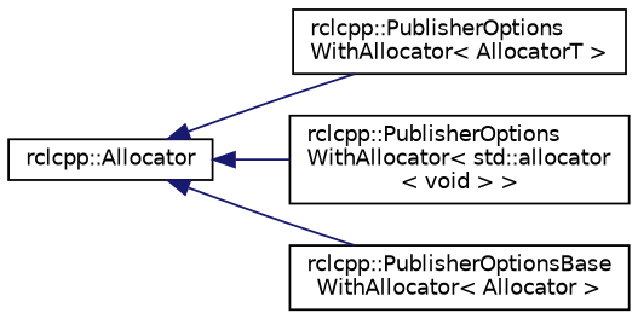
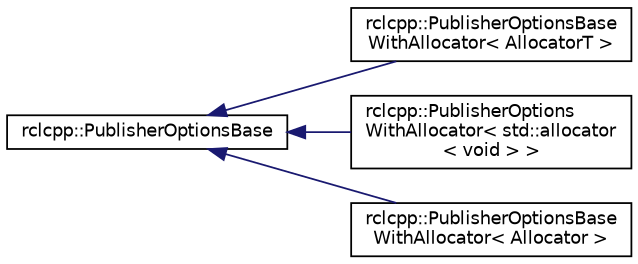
  digraph {
    rankdir=LR
    node [color=black fillcolor=white fontname=Helvetica fontsize=10 shape=record style=filled]
    edge [color=midnightblue dir=back fontname=Helvetica fontsize=10 labelfontname=Helvetica labelfontsize=10 style=solid]
-   n1 [height=0.2 label="rclcpp::Allocator" width=0.4]
-   n2 [height=0.2 label="rclcpp::PublisherOptions\lWithAllocator\< AllocatorT \>" width=0.4]
+   n1 [height=0.2 label="rclcpp::PublisherOptionsBase" width=0.4]
+   n2 [height=0.2 label="rclcpp::PublisherOptionsBase\lWithAllocator\< AllocatorT \>" width=0.4]
    n3 [height=0.2 label="rclcpp::PublisherOptions\lWithAllocator\< std::allocator\l\< void \> \>" width=0.4]
    n4 [height=0.2 label="rclcpp::PublisherOptionsBase\lWithAllocator\< Allocator \>" width=0.4]
    n1 -> n2
    n1 -> n3
    n1 -> n4
  }
